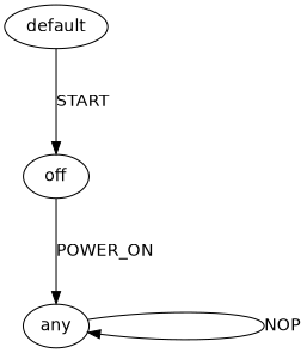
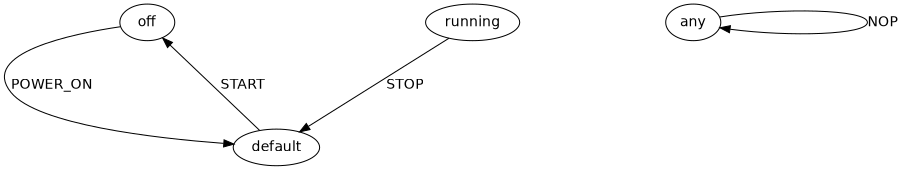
  digraph {
    fontname="DejaVu Sans"
    nodesep=2
    ranksep=1
    node [fontname="DejaVu Sans"]
    edge [fontname="DejaVu Sans"]
    off
    default
+   running
    any
-   off -> any [label=POWER_ON]
+   off -> default [label=POWER_ON]
    default -> off [label=START]
+   running -> default [label=STOP]
    any -> any [label=NOP nodesep=1]
  }
